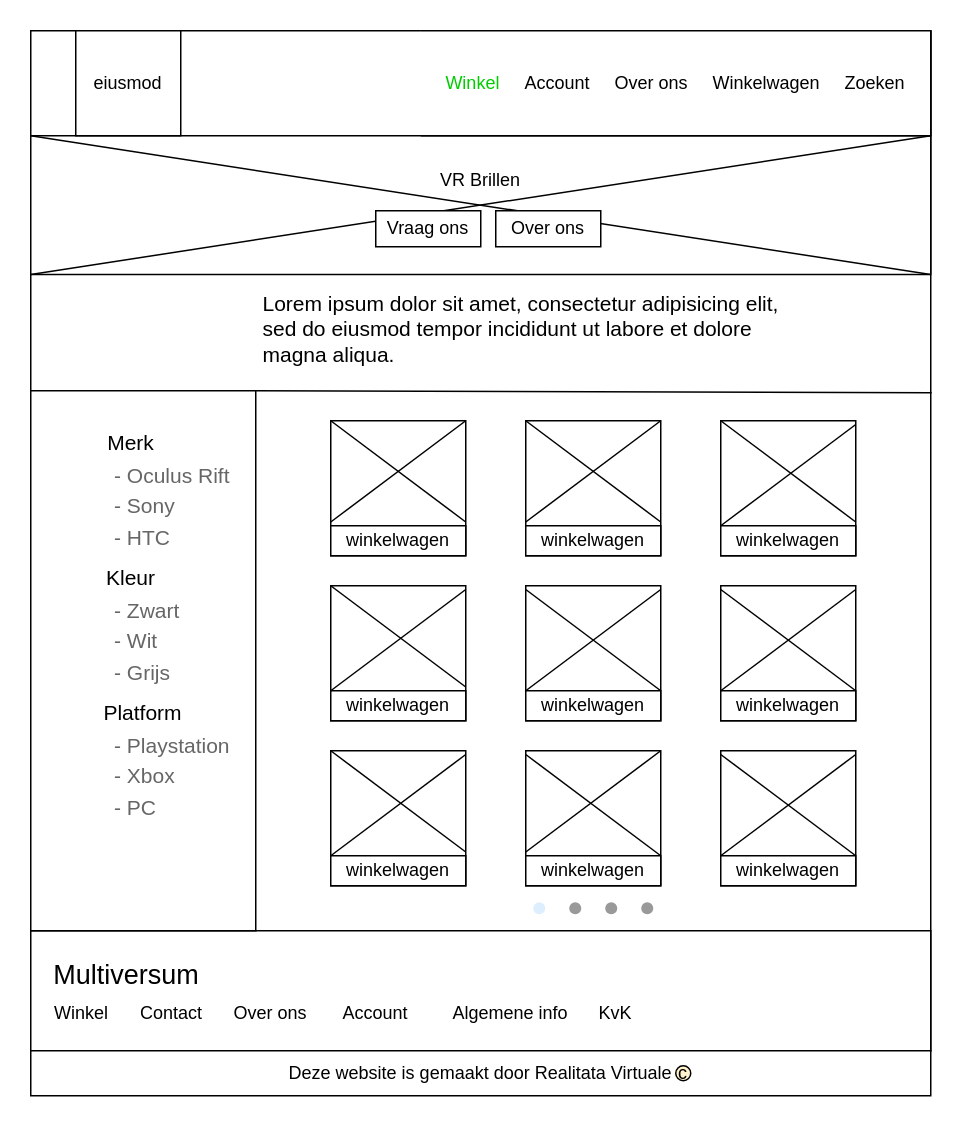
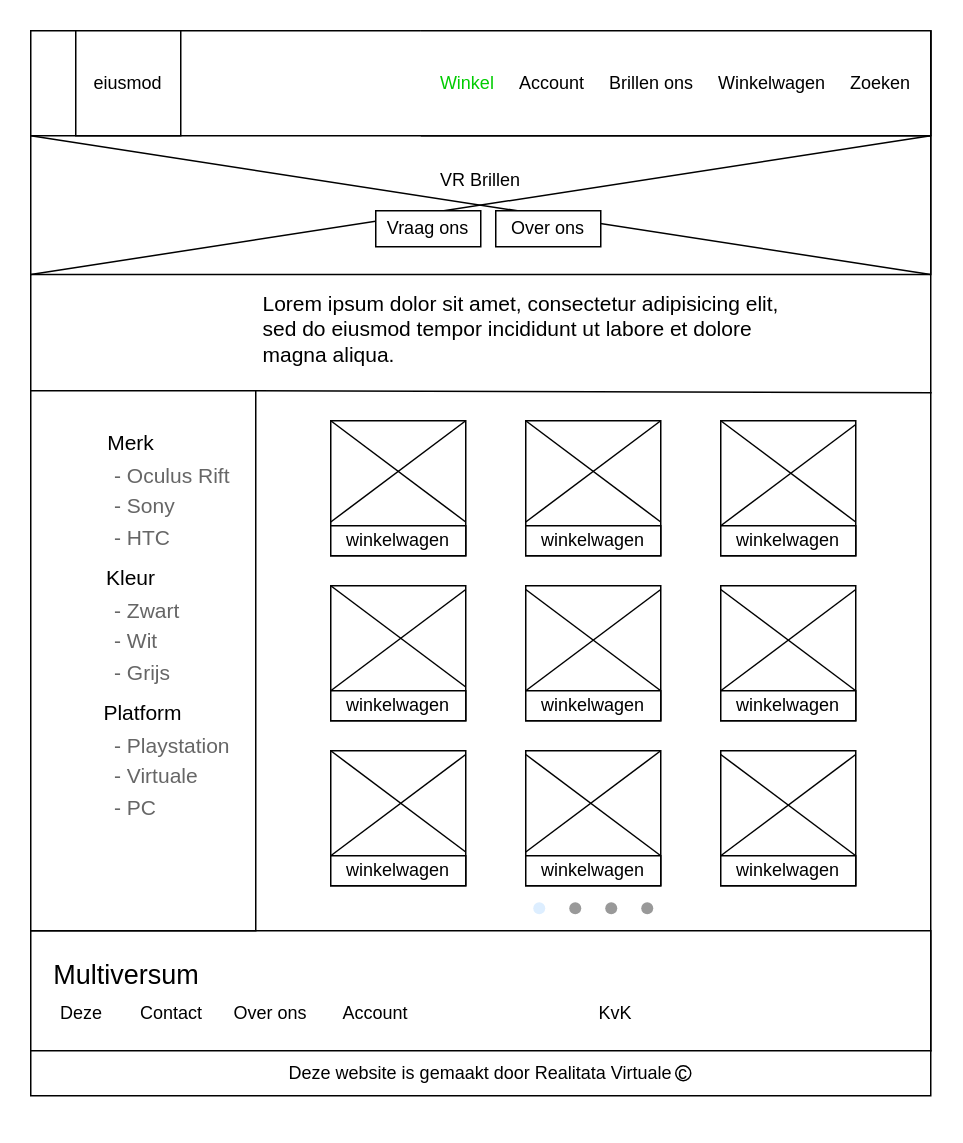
  <mxCell id="0" />
  <mxCell id="1" parent="0" />
  <mxCell id="2" value="" style="whiteSpace=wrap;html=1;" vertex="1" parent="1"><mxGeometry y="20" width="600" height="680" as="geometry" x="20" /></mxCell>
  <mxCell id="3" value="" style="rounded=0;whiteSpace=wrap;html=1;" vertex="1" parent="1"><mxGeometry y="20" width="600" height="70" as="geometry" x="20" /></mxCell>
- <mxCell id="4" value="&lt;font color=&quot;#00cc00&quot;&gt;Winkel&lt;/font&gt;&amp;nbsp; &amp;nbsp; &amp;nbsp;Account&amp;nbsp; &amp;nbsp; &amp;nbsp;Over ons&amp;nbsp; &amp;nbsp; &amp;nbsp;Winkelwagen&amp;nbsp; &amp;nbsp; &amp;nbsp;Zoeken" style="rounded=0;whiteSpace=wrap;html=1;labelBorderColor=none;verticalAlign=middle;strokeColor=none;fontStyle=0" vertex="1" parent="1"><mxGeometry x="280" y="20" width="340" height="70" as="geometry" /></mxCell>
+ <mxCell id="4" value="&lt;font color=&quot;#00cc00&quot;&gt;Winkel&lt;/font&gt;&amp;nbsp; &amp;nbsp; &amp;nbsp;Account&amp;nbsp; &amp;nbsp; &amp;nbsp;Brillen ons&amp;nbsp; &amp;nbsp; &amp;nbsp;Winkelwagen&amp;nbsp; &amp;nbsp; &amp;nbsp;Zoeken" style="rounded=0;whiteSpace=wrap;html=1;labelBorderColor=none;verticalAlign=middle;strokeColor=none;fontStyle=0" vertex="1" parent="1"><mxGeometry x="280" y="20" width="340" height="70" as="geometry" /></mxCell>
  <mxCell id="5" value="&lt;div&gt;&lt;/div&gt;" style="rounded=0;whiteSpace=wrap;html=1;align=center;" vertex="1" parent="1"><mxGeometry y="620" width="600" height="80" as="geometry" x="20" /></mxCell>
  <mxCell id="6" value="&lt;font style=&quot;font-size: 13px ; line-height: 260%&quot;&gt;&lt;br&gt;&lt;/font&gt;" style="whiteSpace=wrap;html=1;align=center;" vertex="1" parent="1"><mxGeometry y="260" width="150" height="360" as="geometry" x="20" /></mxCell>
  <mxCell id="7" value="" style="whiteSpace=wrap;html=1;aspect=fixed;" vertex="1" parent="1"><mxGeometry x="220" y="280" width="90" height="90" as="geometry" /></mxCell>
  <mxCell id="8" value="" style="whiteSpace=wrap;html=1;aspect=fixed;" vertex="1" parent="1"><mxGeometry x="350" y="280" width="90" height="90" as="geometry" /></mxCell>
  <mxCell id="9" value="" style="whiteSpace=wrap;html=1;aspect=fixed;" vertex="1" parent="1"><mxGeometry x="480" y="280" width="90" height="90" as="geometry" /></mxCell>
  <mxCell id="10" value="" style="whiteSpace=wrap;html=1;aspect=fixed;" vertex="1" parent="1"><mxGeometry x="350" y="390" width="90" height="90" as="geometry" /></mxCell>
  <mxCell id="11" value="" style="whiteSpace=wrap;html=1;aspect=fixed;" vertex="1" parent="1"><mxGeometry x="480" y="390" width="90" height="90" as="geometry" /></mxCell>
  <mxCell id="12" value="" style="whiteSpace=wrap;html=1;aspect=fixed;" vertex="1" parent="1"><mxGeometry x="220" y="390" width="90" height="90" as="geometry" /></mxCell>
  <mxCell id="13" value="" style="whiteSpace=wrap;html=1;aspect=fixed;" vertex="1" parent="1"><mxGeometry x="220" y="500" width="90" height="90" as="geometry" /></mxCell>
  <mxCell id="14" value="" style="whiteSpace=wrap;html=1;aspect=fixed;" vertex="1" parent="1"><mxGeometry x="350" y="500" width="90" height="90" as="geometry" /></mxCell>
  <mxCell id="15" value="" style="whiteSpace=wrap;html=1;aspect=fixed;" vertex="1" parent="1"><mxGeometry x="480" y="500" width="90" height="90" as="geometry" /></mxCell>
  <mxCell id="16" value="" style="rounded=0;whiteSpace=wrap;html=1;" vertex="1" parent="1"><mxGeometry y="90" width="600" height="92.5" as="geometry" x="20" /></mxCell>
  <mxCell id="17" value="" style="endArrow=none;html=1;entryX=1;entryY=0;entryDx=0;entryDy=0;exitX=0;exitY=0;exitDx=0;exitDy=0;" edge="1" parent="1" source="4" target="4"><mxGeometry width="50" height="50" relative="1" as="geometry"><mxPoint x="320" as="sourcePoint" y="100" /><mxPoint x="370" y="50" as="targetPoint" /></mxGeometry></mxCell>
  <mxCell id="18" value="" style="endArrow=none;html=1;exitX=1;exitY=0;exitDx=0;exitDy=0;entryX=1;entryY=0;entryDx=0;entryDy=0;" edge="1" parent="1" source="16" target="4"><mxGeometry width="50" height="50" relative="1" as="geometry"><mxPoint x="670" y="190" as="sourcePoint" /><mxPoint x="620" as="targetPoint" y="100" /></mxGeometry></mxCell>
  <mxCell id="19" value="eiusmod" style="whiteSpace=wrap;html=1;aspect=fixed;" vertex="1" parent="1"><mxGeometry x="50" y="20" width="70" height="70" as="geometry" /></mxCell>
  <mxCell id="20" value="winkelwagen" style="rounded=0;whiteSpace=wrap;html=1;" vertex="1" parent="1"><mxGeometry x="350" y="350" width="90" height="20" as="geometry" /></mxCell>
  <mxCell id="21" value="winkelwagen" style="rounded=0;whiteSpace=wrap;html=1;" vertex="1" parent="1"><mxGeometry x="480" y="350" width="90" height="20" as="geometry" /></mxCell>
  <mxCell id="22" value="winkelwagen" style="rounded=0;whiteSpace=wrap;html=1;" vertex="1" parent="1"><mxGeometry x="220" y="350" width="90" height="20" as="geometry" /></mxCell>
  <mxCell id="23" value="winkelwagen" style="rounded=0;whiteSpace=wrap;html=1;" vertex="1" parent="1"><mxGeometry x="220" y="460" width="90" height="20" as="geometry" /></mxCell>
  <mxCell id="24" value="winkelwagen" style="rounded=0;whiteSpace=wrap;html=1;" vertex="1" parent="1"><mxGeometry x="350" y="460" width="90" height="20" as="geometry" /></mxCell>
  <mxCell id="25" value="winkelwagen" style="rounded=0;whiteSpace=wrap;html=1;" vertex="1" parent="1"><mxGeometry x="480" y="460" width="90" height="20" as="geometry" /></mxCell>
  <mxCell id="26" value="winkelwagen" style="rounded=0;whiteSpace=wrap;html=1;" vertex="1" parent="1"><mxGeometry x="220" y="570" width="90" height="20" as="geometry" /></mxCell>
  <mxCell id="27" value="winkelwagen" style="rounded=0;whiteSpace=wrap;html=1;" vertex="1" parent="1"><mxGeometry x="350" y="570" width="90" height="20" as="geometry" /></mxCell>
  <mxCell id="28" value="winkelwagen" style="rounded=0;whiteSpace=wrap;html=1;" vertex="1" parent="1"><mxGeometry x="480" y="570" width="90" height="20" as="geometry" /></mxCell>
  <mxCell id="29" value="" style="strokeWidth=1;shadow=0;dashed=0;align=center;html=1;shape=mxgraph.mockup.navigation.pagination;linkText=;fontSize=17;fontColor=#0000ff;fontStyle=4;" vertex="1" parent="1"><mxGeometry x="360" y="730" width="170" height="10" as="geometry" /></mxCell>
  <mxCell id="30" value="" style="endArrow=none;html=1;entryX=1;entryY=0;entryDx=0;entryDy=0;exitX=0;exitY=1;exitDx=0;exitDy=0;" edge="1" parent="1" source="16" target="16"><mxGeometry width="50" height="50" relative="1" as="geometry"><mxPoint x="410" y="240" as="sourcePoint" /><mxPoint x="420" y="220" as="targetPoint" /></mxGeometry></mxCell>
  <mxCell id="31" value="" style="endArrow=none;html=1;entryX=0;entryY=0;entryDx=0;entryDy=0;exitX=1;exitY=1;exitDx=0;exitDy=0;" edge="1" parent="1" source="16" target="16"><mxGeometry width="50" height="50" relative="1" as="geometry"><mxPoint x="620" y="259" as="sourcePoint" /><mxPoint x="-200" y="340" as="targetPoint" /></mxGeometry></mxCell>
  <mxCell id="32" value="" style="endArrow=none;html=1;exitX=0;exitY=0.75;exitDx=0;exitDy=0;" edge="1" parent="1" source="7"><mxGeometry width="50" height="50" relative="1" as="geometry"><mxPoint x="260" y="330" as="sourcePoint" /><mxPoint x="310" y="280" as="targetPoint" /></mxGeometry></mxCell>
  <mxCell id="33" value="" style="endArrow=none;html=1;entryX=0;entryY=0;entryDx=0;entryDy=0;exitX=1;exitY=0.75;exitDx=0;exitDy=0;" edge="1" parent="1" source="7" target="7"><mxGeometry width="50" height="50" relative="1" as="geometry"><mxPoint x="220" y="330" as="sourcePoint" /><mxPoint x="270" y="280" as="targetPoint" /></mxGeometry></mxCell>
  <mxCell id="34" value="" style="endArrow=none;html=1;entryX=0;entryY=0;entryDx=0;entryDy=0;exitX=1;exitY=0.75;exitDx=0;exitDy=0;" edge="1" parent="1"><mxGeometry width="50" height="50" relative="1" as="geometry"><mxPoint x="440" y="347.5" as="sourcePoint" /><mxPoint x="350" y="280" as="targetPoint" /></mxGeometry></mxCell>
  <mxCell id="35" value="" style="endArrow=none;html=1;entryX=0;entryY=0;entryDx=0;entryDy=0;exitX=1;exitY=0.75;exitDx=0;exitDy=0;" edge="1" parent="1"><mxGeometry width="50" height="50" relative="1" as="geometry"><mxPoint x="570" y="347.5" as="sourcePoint" /><mxPoint x="480" y="280" as="targetPoint" /></mxGeometry></mxCell>
  <mxCell id="36" value="" style="endArrow=none;html=1;entryX=0;entryY=0;entryDx=0;entryDy=0;exitX=1;exitY=0.75;exitDx=0;exitDy=0;" edge="1" parent="1"><mxGeometry width="50" height="50" relative="1" as="geometry"><mxPoint x="310" y="457.5" as="sourcePoint" /><mxPoint x="220" y="390" as="targetPoint" /></mxGeometry></mxCell>
  <mxCell id="37" value="" style="endArrow=none;html=1;entryX=0;entryY=0;entryDx=0;entryDy=0;exitX=1;exitY=0.75;exitDx=0;exitDy=0;" edge="1" parent="1"><mxGeometry width="50" height="50" relative="1" as="geometry"><mxPoint x="440" y="460" as="sourcePoint" /><mxPoint x="350" y="392.5" as="targetPoint" /></mxGeometry></mxCell>
  <mxCell id="38" value="" style="endArrow=none;html=1;entryX=0;entryY=0;entryDx=0;entryDy=0;exitX=1;exitY=0.75;exitDx=0;exitDy=0;" edge="1" parent="1"><mxGeometry width="50" height="50" relative="1" as="geometry"><mxPoint x="570" y="460" as="sourcePoint" /><mxPoint x="480" y="392.5" as="targetPoint" /></mxGeometry></mxCell>
  <mxCell id="39" value="" style="endArrow=none;html=1;entryX=0;entryY=0;entryDx=0;entryDy=0;exitX=1;exitY=0.75;exitDx=0;exitDy=0;" edge="1" parent="1"><mxGeometry width="50" height="50" relative="1" as="geometry"><mxPoint x="310" y="567.5" as="sourcePoint" /><mxPoint x="220" y="500" as="targetPoint" /></mxGeometry></mxCell>
  <mxCell id="40" value="" style="endArrow=none;html=1;entryX=0;entryY=0;entryDx=0;entryDy=0;exitX=1;exitY=0.75;exitDx=0;exitDy=0;" edge="1" parent="1"><mxGeometry width="50" height="50" relative="1" as="geometry"><mxPoint x="440" y="570" as="sourcePoint" /><mxPoint x="350" y="502.5" as="targetPoint" /></mxGeometry></mxCell>
  <mxCell id="41" value="" style="endArrow=none;html=1;entryX=0;entryY=0;entryDx=0;entryDy=0;exitX=1;exitY=0.75;exitDx=0;exitDy=0;" edge="1" parent="1"><mxGeometry width="50" height="50" relative="1" as="geometry"><mxPoint x="570" y="570" as="sourcePoint" /><mxPoint x="480" y="502.5" as="targetPoint" /></mxGeometry></mxCell>
  <mxCell id="42" value="" style="endArrow=none;html=1;exitX=0;exitY=0.75;exitDx=0;exitDy=0;" edge="1" parent="1"><mxGeometry width="50" height="50" relative="1" as="geometry"><mxPoint x="350" y="347.5" as="sourcePoint" /><mxPoint x="440" y="280" as="targetPoint" /></mxGeometry></mxCell>
  <mxCell id="43" value="" style="endArrow=none;html=1;exitX=0;exitY=0.75;exitDx=0;exitDy=0;" edge="1" parent="1"><mxGeometry width="50" height="50" relative="1" as="geometry"><mxPoint x="480" y="350" as="sourcePoint" /><mxPoint x="570" y="282.5" as="targetPoint" /></mxGeometry></mxCell>
  <mxCell id="44" value="" style="endArrow=none;html=1;exitX=0;exitY=0.75;exitDx=0;exitDy=0;" edge="1" parent="1"><mxGeometry width="50" height="50" relative="1" as="geometry"><mxPoint x="220" y="460" as="sourcePoint" /><mxPoint x="310" y="392.5" as="targetPoint" /></mxGeometry></mxCell>
  <mxCell id="45" value="" style="endArrow=none;html=1;exitX=0;exitY=0.75;exitDx=0;exitDy=0;" edge="1" parent="1"><mxGeometry width="50" height="50" relative="1" as="geometry"><mxPoint x="350" y="460" as="sourcePoint" /><mxPoint x="440" y="392.5" as="targetPoint" /></mxGeometry></mxCell>
  <mxCell id="46" value="" style="endArrow=none;html=1;exitX=0;exitY=0.75;exitDx=0;exitDy=0;" edge="1" parent="1"><mxGeometry width="50" height="50" relative="1" as="geometry"><mxPoint x="480" y="460" as="sourcePoint" /><mxPoint x="570" y="392.5" as="targetPoint" /></mxGeometry></mxCell>
  <mxCell id="47" value="" style="endArrow=none;html=1;exitX=0;exitY=0.75;exitDx=0;exitDy=0;" edge="1" parent="1"><mxGeometry width="50" height="50" relative="1" as="geometry"><mxPoint x="220" y="570" as="sourcePoint" /><mxPoint x="310" y="502.5" as="targetPoint" /></mxGeometry></mxCell>
  <mxCell id="48" value="" style="endArrow=none;html=1;exitX=0;exitY=0.75;exitDx=0;exitDy=0;" edge="1" parent="1"><mxGeometry width="50" height="50" relative="1" as="geometry"><mxPoint x="350" y="567.5" as="sourcePoint" /><mxPoint x="440" y="500" as="targetPoint" /></mxGeometry></mxCell>
  <mxCell id="49" value="" style="endArrow=none;html=1;exitX=0;exitY=0.75;exitDx=0;exitDy=0;" edge="1" parent="1"><mxGeometry width="50" height="50" relative="1" as="geometry"><mxPoint x="480" y="570" as="sourcePoint" /><mxPoint x="570" y="502.5" as="targetPoint" /></mxGeometry></mxCell>
  <mxCell id="50" value="Vraag ons" style="rounded=0;whiteSpace=wrap;html=1;" vertex="1" parent="1"><mxGeometry x="250" y="140" width="70" height="24" as="geometry" /></mxCell>
  <mxCell id="51" value="Over ons" style="rounded=0;whiteSpace=wrap;html=1;" vertex="1" parent="1"><mxGeometry x="330" y="140" width="70" height="24" as="geometry" /></mxCell>
  <mxCell id="52" value="VR Brillen" style="text;html=1;strokeColor=none;fillColor=none;align=center;verticalAlign=middle;whiteSpace=wrap;rounded=0;" vertex="1" parent="1"><mxGeometry x="260" width="120" height="40" as="geometry" y="100" /></mxCell>
  <mxCell id="53" value="&lt;font style=&quot;font-size: 18px&quot;&gt;Multiversum&lt;/font&gt;" style="text;html=1;strokeColor=none;fillColor=none;align=center;verticalAlign=middle;whiteSpace=wrap;rounded=0;" vertex="1" parent="1"><mxGeometry x="33.75" y="630" width="100" height="40" as="geometry" /></mxCell>
- <mxCell id="54" value="Winkel" style="text;html=1;strokeColor=none;fillColor=none;align=center;verticalAlign=middle;whiteSpace=wrap;rounded=0;" vertex="1" parent="1"><mxGeometry x="33.75" y="665" width="40" height="20" as="geometry" /></mxCell>
+ <mxCell id="54" value="Deze" style="text;html=1;strokeColor=none;fillColor=none;align=center;verticalAlign=middle;whiteSpace=wrap;rounded=0;" vertex="1" parent="1"><mxGeometry x="33.75" y="665" width="40" height="20" as="geometry" /></mxCell>
  <mxCell id="55" value="Contact" style="text;html=1;strokeColor=none;fillColor=none;align=center;verticalAlign=middle;whiteSpace=wrap;rounded=0;" vertex="1" parent="1"><mxGeometry x="93.75" y="665" width="40" height="20" as="geometry" /></mxCell>
  <mxCell id="56" value="Over ons" style="text;html=1;strokeColor=none;fillColor=none;align=center;verticalAlign=middle;whiteSpace=wrap;rounded=0;" vertex="1" parent="1"><mxGeometry x="150" y="665" width="60" height="20" as="geometry" /></mxCell>
  <mxCell id="57" value="Account" style="text;html=1;strokeColor=none;fillColor=none;align=center;verticalAlign=middle;whiteSpace=wrap;rounded=0;" vertex="1" parent="1"><mxGeometry x="230" y="665" width="40" height="20" as="geometry" /></mxCell>
- <mxCell id="58" value="Algemene info" style="text;html=1;strokeColor=none;fillColor=none;align=center;verticalAlign=middle;whiteSpace=wrap;rounded=0;" vertex="1" parent="1"><mxGeometry x="300" y="665" width="80" height="20" as="geometry" /></mxCell>
  <mxCell id="59" value="KvK" style="text;html=1;strokeColor=none;fillColor=none;align=center;verticalAlign=middle;whiteSpace=wrap;rounded=0;" vertex="1" parent="1"><mxGeometry x="390" y="665" width="40" height="20" as="geometry" /></mxCell>
  <mxCell id="60" value="Deze website is gemaakt door Realitata Virtuale" style="rounded=0;whiteSpace=wrap;html=1;" vertex="1" parent="1"><mxGeometry y="700" width="600" height="30" as="geometry" x="20" /></mxCell>
- <mxCell id="61" value="c" style="ellipse;whiteSpace=wrap;html=1;aspect=fixed;fillColor=#fff2cc;" vertex="1" parent="1"><mxGeometry x="450" y="710" width="10" height="10" as="geometry" /></mxCell>
+ <mxCell id="61" value="c" style="ellipse;whiteSpace=wrap;html=1;aspect=fixed;" vertex="1" parent="1"><mxGeometry x="450" y="710" width="10" height="10" as="geometry" /></mxCell>
  <mxCell id="62" value="" style="verticalLabelPosition=bottom;shadow=0;dashed=0;align=center;html=1;verticalAlign=top;strokeWidth=1;shape=mxgraph.mockup.navigation.pageControl;fillColor=#999999;strokeColor=#ddeeff;" vertex="1" parent="1"><mxGeometry x="355" y="590" width="80" height="30" as="geometry" /></mxCell>
  <mxCell id="63" value="" style="endArrow=none;html=1;exitX=0;exitY=1;exitDx=0;exitDy=0;" edge="1" parent="1" source="4"><mxGeometry width="50" height="50" relative="1" as="geometry"><mxPoint x="570" y="140" as="sourcePoint" /><mxPoint x="620" y="90" as="targetPoint" /></mxGeometry></mxCell>
  <mxCell id="64" value="&lt;h1 style=&quot;font-size: 14px;&quot;&gt;&lt;font style=&quot;font-size: 14px;&quot;&gt;&lt;br style=&quot;font-size: 14px;&quot;&gt;&lt;/font&gt;&lt;/h1&gt;&lt;p style=&quot;font-size: 14px;&quot;&gt;&lt;font style=&quot;font-size: 14px;&quot;&gt;Lorem ipsum dolor sit amet, consectetur adipisicing elit, sed do eiusmod tempor incididunt ut labore et dolore magna aliqua.&lt;/font&gt;&lt;/p&gt;" style="text;html=1;strokeColor=none;fillColor=none;spacing=5;spacingTop=-20;whiteSpace=wrap;overflow=hidden;rounded=0;fontSize=14;" vertex="1" parent="1"><mxGeometry x="170" y="164" width="360" height="110" as="geometry" /></mxCell>
  <mxCell id="65" value="" style="endArrow=none;html=1;fontSize=14;exitX=1;exitY=0;exitDx=0;exitDy=0;entryX=1.001;entryY=0.355;entryDx=0;entryDy=0;entryPerimeter=0;" edge="1" parent="1" source="6" target="2"><mxGeometry width="50" height="50" relative="1" as="geometry"><mxPoint x="180" y="350" as="sourcePoint" /><mxPoint x="610" y="261" as="targetPoint" /></mxGeometry></mxCell>
  <mxCell id="66" value="Merk" style="text;html=1;strokeColor=none;fillColor=none;align=center;verticalAlign=middle;whiteSpace=wrap;rounded=0;fontSize=14;" vertex="1" parent="1"><mxGeometry x="54" y="280" width="66" height="30" as="geometry" /></mxCell>
  <mxCell id="67" value="&lt;font style=&quot;font-size: 14px&quot;&gt;- Oculus Rift&lt;br&gt;- Sony&lt;br&gt;- HTC&lt;br&gt;&lt;/font&gt;" style="strokeWidth=1;shadow=0;dashed=0;align=center;html=1;shape=mxgraph.mockup.text.bulletedList;textColor=#666666;mainText=,,,,;textSize=17;bulletStyle=none;strokeColor=none;fillColor=none;align=left;verticalAlign=top;fontSize=17;fontColor=#666666;" vertex="1" parent="1"><mxGeometry x="73.75" y="300" width="86.25" height="70" as="geometry" /></mxCell>
  <mxCell id="68" value="Kleur" style="text;html=1;strokeColor=none;fillColor=none;align=center;verticalAlign=middle;whiteSpace=wrap;rounded=0;fontSize=14;" vertex="1" parent="1"><mxGeometry x="54" y="370" width="66" height="30" as="geometry" /></mxCell>
  <mxCell id="69" value="&lt;font style=&quot;font-size: 14px&quot;&gt;- Zwart&lt;br&gt;- Wit&lt;br&gt;- Grijs&lt;br&gt;&lt;/font&gt;" style="strokeWidth=1;shadow=0;dashed=0;align=center;html=1;shape=mxgraph.mockup.text.bulletedList;textColor=#666666;mainText=,,,,;textSize=17;bulletStyle=none;strokeColor=none;fillColor=none;align=left;verticalAlign=top;fontSize=17;fontColor=#666666;" vertex="1" parent="1"><mxGeometry x="73.75" y="390" width="86.25" height="70" as="geometry" /></mxCell>
  <mxCell id="70" value="Platform" style="text;html=1;strokeColor=none;fillColor=none;align=center;verticalAlign=middle;whiteSpace=wrap;rounded=0;fontSize=14;" vertex="1" parent="1"><mxGeometry x="62" y="460" width="66" height="30" as="geometry" /></mxCell>
- <mxCell id="71" value="&lt;font style=&quot;font-size: 14px&quot;&gt;- Playstation&lt;br&gt;- Xbox&lt;br&gt;- PC&lt;br&gt;&lt;/font&gt;" style="strokeWidth=1;shadow=0;dashed=0;align=center;html=1;shape=mxgraph.mockup.text.bulletedList;textColor=#666666;mainText=,,,,;textSize=17;bulletStyle=none;strokeColor=none;fillColor=none;align=left;verticalAlign=top;fontSize=17;fontColor=#666666;" vertex="1" parent="1"><mxGeometry x="73.75" y="480" width="86.25" height="70" as="geometry" /></mxCell>
+ <mxCell id="71" value="&lt;font style=&quot;font-size: 14px&quot;&gt;- Playstation&lt;br&gt;- Virtuale&lt;br&gt;- PC&lt;br&gt;&lt;/font&gt;" style="strokeWidth=1;shadow=0;dashed=0;align=center;html=1;shape=mxgraph.mockup.text.bulletedList;textColor=#666666;mainText=,,,,;textSize=17;bulletStyle=none;strokeColor=none;fillColor=none;align=left;verticalAlign=top;fontSize=17;fontColor=#666666;" vertex="1" parent="1"><mxGeometry x="73.75" y="480" width="86.25" height="70" as="geometry" /></mxCell>
